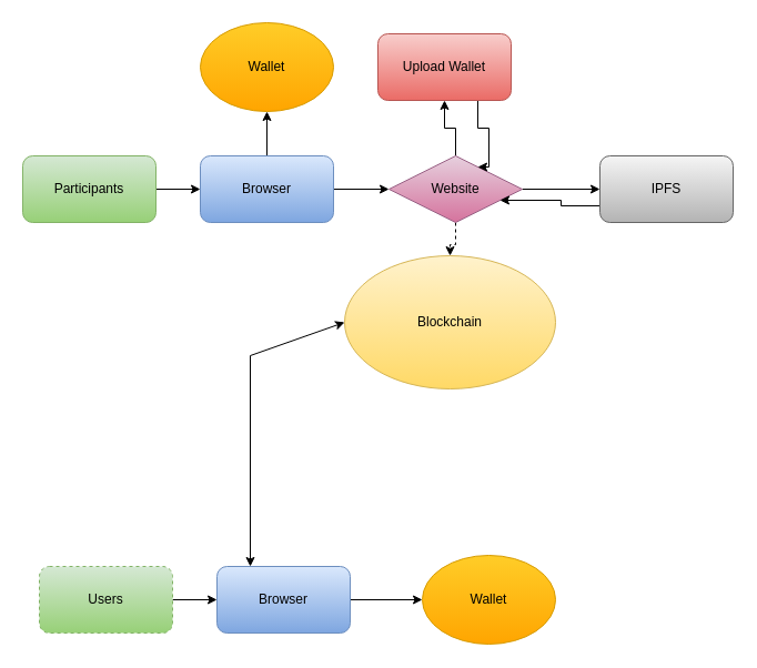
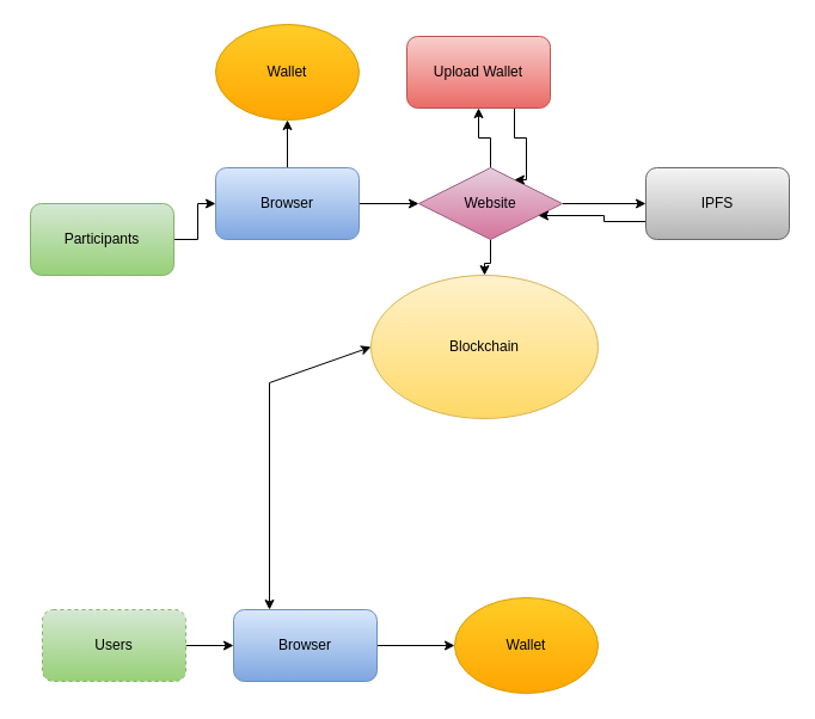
  <mxCell id="0" />
  <mxCell id="1" parent="0" />
  <mxCell id="2" value="" style="edgeStyle=orthogonalEdgeStyle;rounded=0;orthogonalLoop=1;jettySize=auto;html=1;" parent="1" source="3" target="6" edge="1"><mxGeometry relative="1" as="geometry" /></mxCell>
- <mxCell id="3" value="Participants" style="rounded=1;whiteSpace=wrap;html=1;fillColor=#d5e8d4;gradientColor=#97d077;strokeColor=#82b366;" parent="1" vertex="1"><mxGeometry x="20" y="140" width="120" height="60" as="geometry" /></mxCell>
+ <mxCell id="3" value="Participants" style="rounded=1;whiteSpace=wrap;html=1;fillColor=#d5e8d4;gradientColor=#97d077;strokeColor=#82b366;" parent="1" vertex="1"><mxGeometry x="25" y="170" width="120" height="60" as="geometry" /></mxCell>
  <mxCell id="4" value="" style="edgeStyle=orthogonalEdgeStyle;rounded=0;orthogonalLoop=1;jettySize=auto;html=1;" parent="1" source="6" target="7" edge="1"><mxGeometry relative="1" as="geometry" /></mxCell>
  <mxCell id="5" value="" style="edgeStyle=orthogonalEdgeStyle;rounded=0;orthogonalLoop=1;jettySize=auto;html=1;" parent="1" source="6" target="11" edge="1"><mxGeometry relative="1" as="geometry" /></mxCell>
  <mxCell id="6" value="Browser" style="rounded=1;whiteSpace=wrap;html=1;fillColor=#dae8fc;gradientColor=#7ea6e0;strokeColor=#6c8ebf;" parent="1" vertex="1"><mxGeometry x="180" y="140" width="120" height="60" as="geometry" /></mxCell>
  <mxCell id="7" value="Wallet" style="ellipse;whiteSpace=wrap;html=1;fillColor=#ffcd28;gradientColor=#ffa500;strokeColor=#d79b00;" parent="1" vertex="1"><mxGeometry x="180" y="20" width="120" height="80" as="geometry" /></mxCell>
  <mxCell id="8" value="" style="edgeStyle=orthogonalEdgeStyle;rounded=0;orthogonalLoop=1;jettySize=auto;html=1;" parent="1" source="11" target="13" edge="1"><mxGeometry relative="1" as="geometry" /></mxCell>
  <mxCell id="9" value="" style="edgeStyle=orthogonalEdgeStyle;rounded=0;orthogonalLoop=1;jettySize=auto;html=1;" parent="1" source="11" target="15" edge="1"><mxGeometry relative="1" as="geometry" /></mxCell>
- <mxCell id="10" value="" style="edgeStyle=orthogonalEdgeStyle;rounded=0;orthogonalLoop=1;jettySize=auto;html=1;dashed=1;" parent="1" source="11" target="16" edge="1"><mxGeometry relative="1" as="geometry" /></mxCell>
+ <mxCell id="10" value="" style="edgeStyle=orthogonalEdgeStyle;rounded=0;orthogonalLoop=1;jettySize=auto;html=1;" parent="1" source="11" target="16" edge="1"><mxGeometry relative="1" as="geometry" /></mxCell>
  <mxCell id="11" value="Website" style="rhombus;whiteSpace=wrap;html=1;fillColor=#e6d0de;gradientColor=#d5739d;strokeColor=#996185;" parent="1" vertex="1"><mxGeometry x="350" y="140" width="120" height="60" as="geometry" /></mxCell>
  <mxCell id="12" style="edgeStyle=orthogonalEdgeStyle;rounded=0;orthogonalLoop=1;jettySize=auto;html=1;entryX=0.75;entryY=0;entryDx=0;entryDy=0;" parent="1" source="13" target="11" edge="1"><mxGeometry relative="1" as="geometry"><Array as="points"><mxPoint x="430" y="115" /><mxPoint x="440" y="115" /></Array></mxGeometry></mxCell>
  <mxCell id="13" value="Upload Wallet" style="whiteSpace=wrap;html=1;rounded=1;fillColor=#f8cecc;gradientColor=#ea6b66;strokeColor=#b85450;" parent="1" vertex="1"><mxGeometry x="340" y="30" width="120" height="60" as="geometry" /></mxCell>
  <mxCell id="14" value="" style="edgeStyle=orthogonalEdgeStyle;rounded=0;orthogonalLoop=1;jettySize=auto;html=1;entryX=1;entryY=0.75;entryDx=0;entryDy=0;exitX=0;exitY=0.75;exitDx=0;exitDy=0;" parent="1" source="15" target="11" edge="1"><mxGeometry relative="1" as="geometry" /></mxCell>
  <mxCell id="15" value="IPFS" style="whiteSpace=wrap;html=1;rounded=1;fillColor=#f5f5f5;gradientColor=#b3b3b3;strokeColor=#666666;" parent="1" vertex="1"><mxGeometry x="540" y="140" width="120" height="60" as="geometry" /></mxCell>
  <mxCell id="16" value="Blockchain" style="ellipse;whiteSpace=wrap;html=1;fillColor=#fff2cc;gradientColor=#ffd966;strokeColor=#d6b656;" parent="1" vertex="1"><mxGeometry x="310" y="230" width="190" height="120" as="geometry" /></mxCell>
  <mxCell id="17" value="" style="edgeStyle=orthogonalEdgeStyle;rounded=0;orthogonalLoop=1;jettySize=auto;html=1;" edge="1" parent="1" source="18" target="20"><mxGeometry relative="1" as="geometry" /></mxCell>
  <mxCell id="18" value="Users" style="rounded=1;whiteSpace=wrap;html=1;fillColor=#d5e8d4;gradientColor=#97d077;strokeColor=#82b366;dashed=1;" vertex="1" parent="1"><mxGeometry x="35" y="510" width="120" height="60" as="geometry" /></mxCell>
  <mxCell id="19" value="" style="edgeStyle=orthogonalEdgeStyle;rounded=0;orthogonalLoop=1;jettySize=auto;html=1;" edge="1" parent="1" source="20" target="21"><mxGeometry relative="1" as="geometry" /></mxCell>
  <mxCell id="20" value="Browser" style="rounded=1;whiteSpace=wrap;html=1;fillColor=#dae8fc;gradientColor=#7ea6e0;strokeColor=#6c8ebf;" vertex="1" parent="1"><mxGeometry x="195" y="510" width="120" height="60" as="geometry" /></mxCell>
  <mxCell id="21" value="Wallet" style="ellipse;whiteSpace=wrap;html=1;fillColor=#ffcd28;gradientColor=#ffa500;strokeColor=#d79b00;" vertex="1" parent="1"><mxGeometry x="380" y="500" width="120" height="80" as="geometry" /></mxCell>
  <mxCell id="22" value="" style="endArrow=classic;startArrow=classic;html=1;rounded=0;exitX=0.25;exitY=0;exitDx=0;exitDy=0;entryX=0;entryY=0.5;entryDx=0;entryDy=0;" edge="1" parent="1" source="20" target="16"><mxGeometry width="50" height="50" relative="1" as="geometry"><mxPoint x="290" y="280" as="sourcePoint" /><mxPoint x="340" y="230" as="targetPoint" /><Array as="points"><mxPoint x="225" y="320" /></Array></mxGeometry></mxCell>
